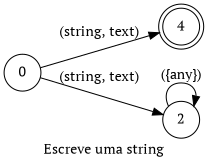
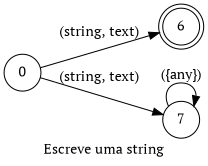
  digraph {
    desc="Escreve uma string no editor"
    disableStopWords=true
    examples="\n      string olá mundo string,\n      string erros de ponteiro nulos são ruims string,\n      texto podemos dizer qualquer frase texto,\n      string Olá meu nome é Giovani Giorgio string,\n      texto e ele vai ligar pra todas até achar uma gata pra dar um passeio texto,\n      texto U S A texto,\n      texto B R T texto,\n      string G R A S S string\n    "
    fontname="PT Serif"
    label="Escreve uma string"
    lang="pt-BR"
    langName="Português"
    priority=2
    rankdir=LR
    title="Escreve uma string"
    node [fontname="PT Serif" shape=circle]
    edge [fontname="PT Serif"]
-   4 [shape=doublecircle]
+   4 [shape=doublecircle label=6]
    0
-   2
+   2 [label=7]
    0 -> 4 [label="(string, text)"]
    0 -> 2 [label="(string, text)"]
    2 -> 2 [label="({any})" store=string]
  }
